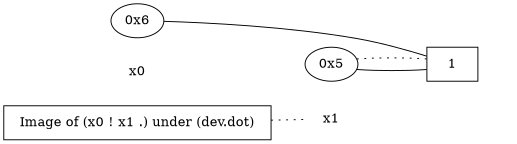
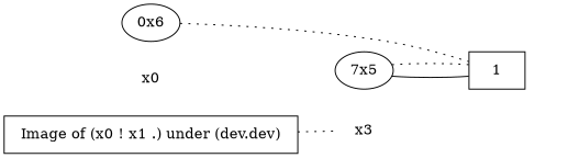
  digraph {
    rankdir=LR
    node [shape=plaintext]
    edge [dir=none]
    "CONST NODES" [style=invis]
    " x0 "
-   " x1 "
-   "  Image of (x0 ! x1 .) under (dev.dot)  " [shape=box]
+   " x1 " [label=x3]
+   "  Image of (x0 ! x1 .) under (dev.dot)  " [shape=box label="Image of (x0 ! x1 .) under (dev.dev)"]
    "0x6" [shape=""]
-   "0x5" [shape=""]
+   "0x5" [label="7x5" shape=""]
    n7 [label=1 shape=box]
    subgraph sub_1 {
      "CONST NODES"
      " x0 "
      " x1 "
    }
    subgraph sub_2 {
      rank=same
      "  Image of (x0 ! x1 .) under (dev.dot)  "
    }
    subgraph sub_3 {
      rank=same
      " x0 "
      "0x6"
    }
    subgraph sub_4 {
      rank=same
      " x1 "
      "0x5"
    }
    subgraph sub_5 {
      rank=same
      "CONST NODES"
      subgraph sub_6 {
        rank=same
        n7
      }
    }
    " x0 " -> " x1 " [style=invis]
    " x1 " -> "CONST NODES" [style=invis]
    "  Image of (x0 ! x1 .) under (dev.dot)  " -> " x1 " [style=dotted]
-   "0x6" -> n7
+   "0x6" -> n7 [style=dotted]
    "0x5" -> n7
    "0x5" -> n7 [style=dotted]
  }
